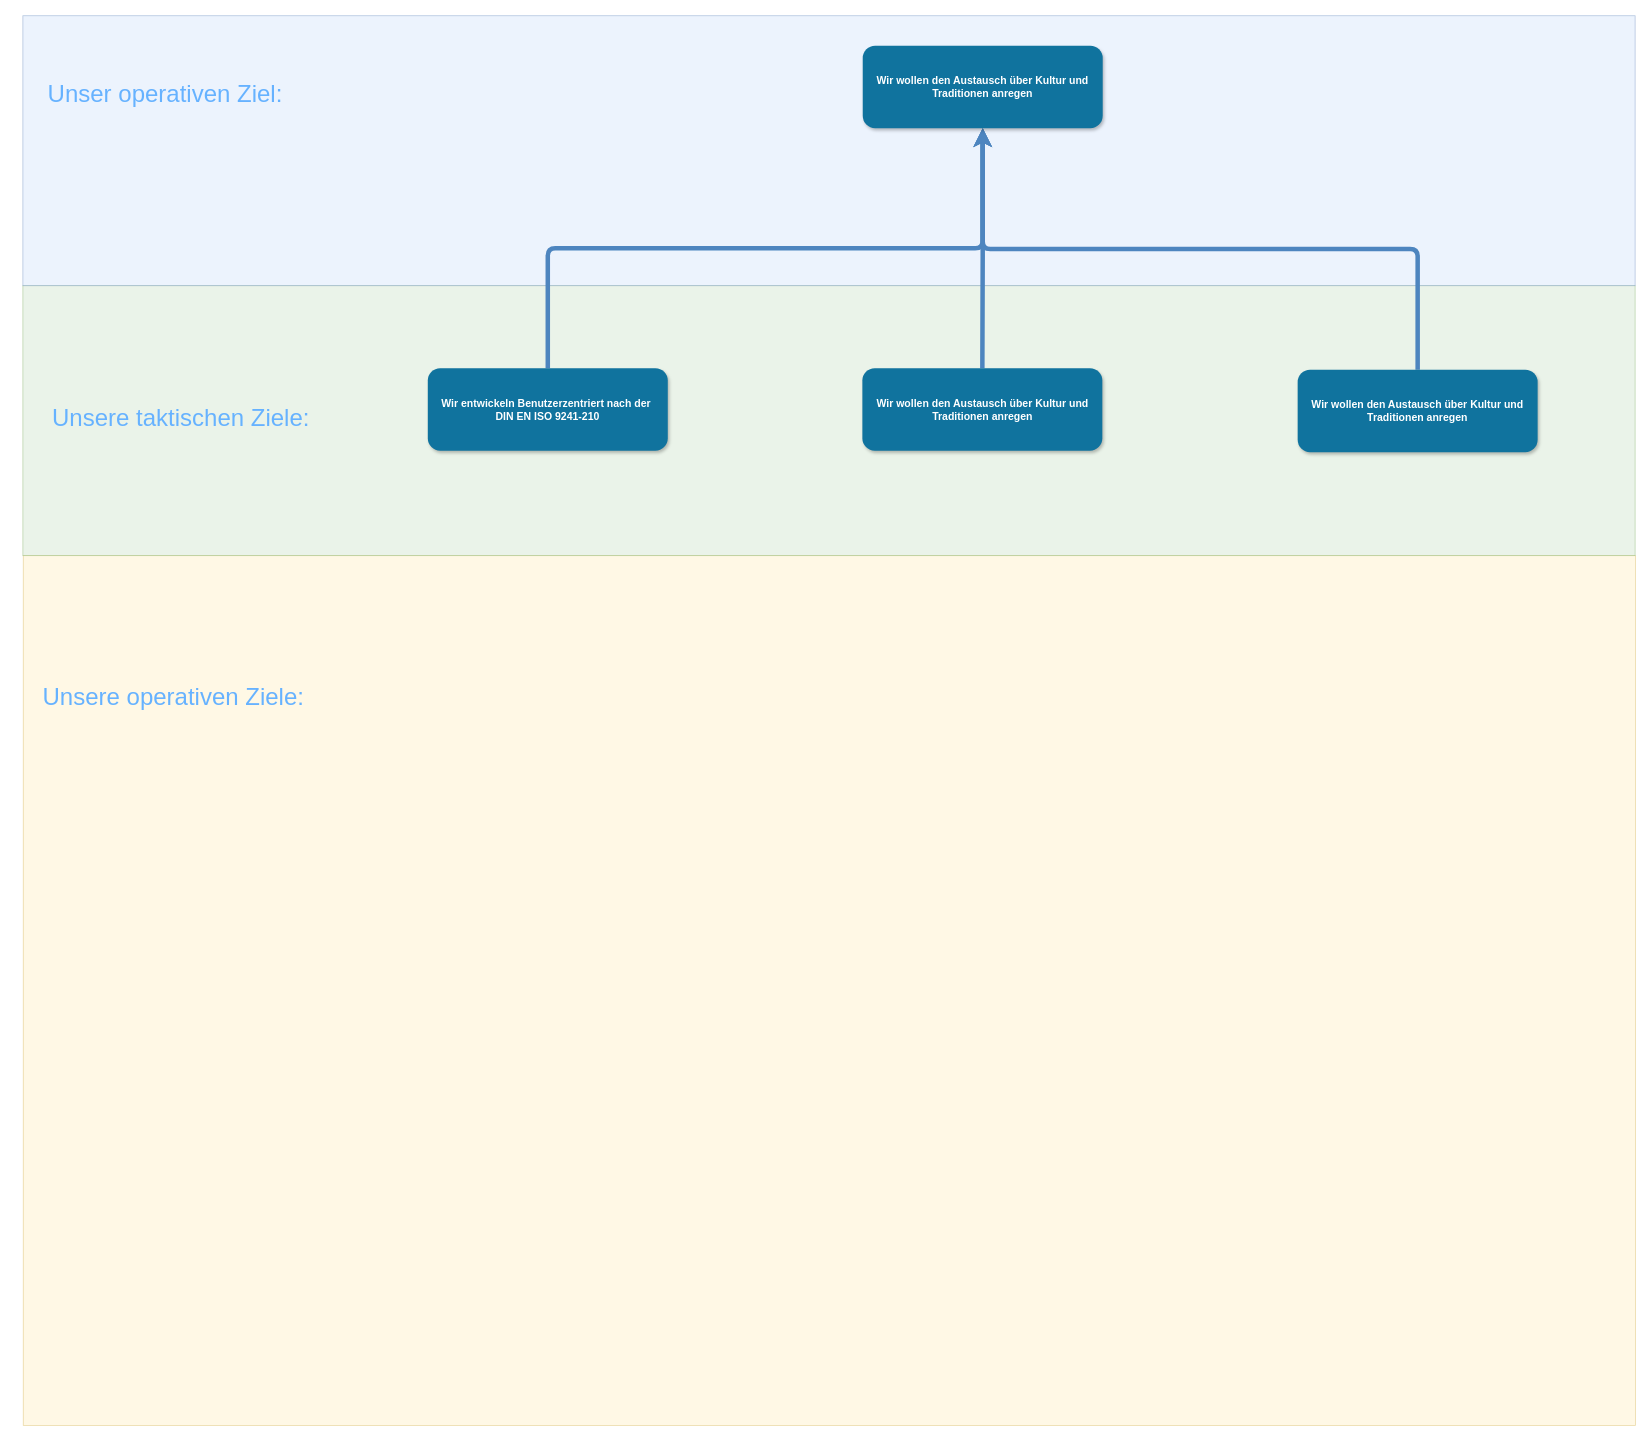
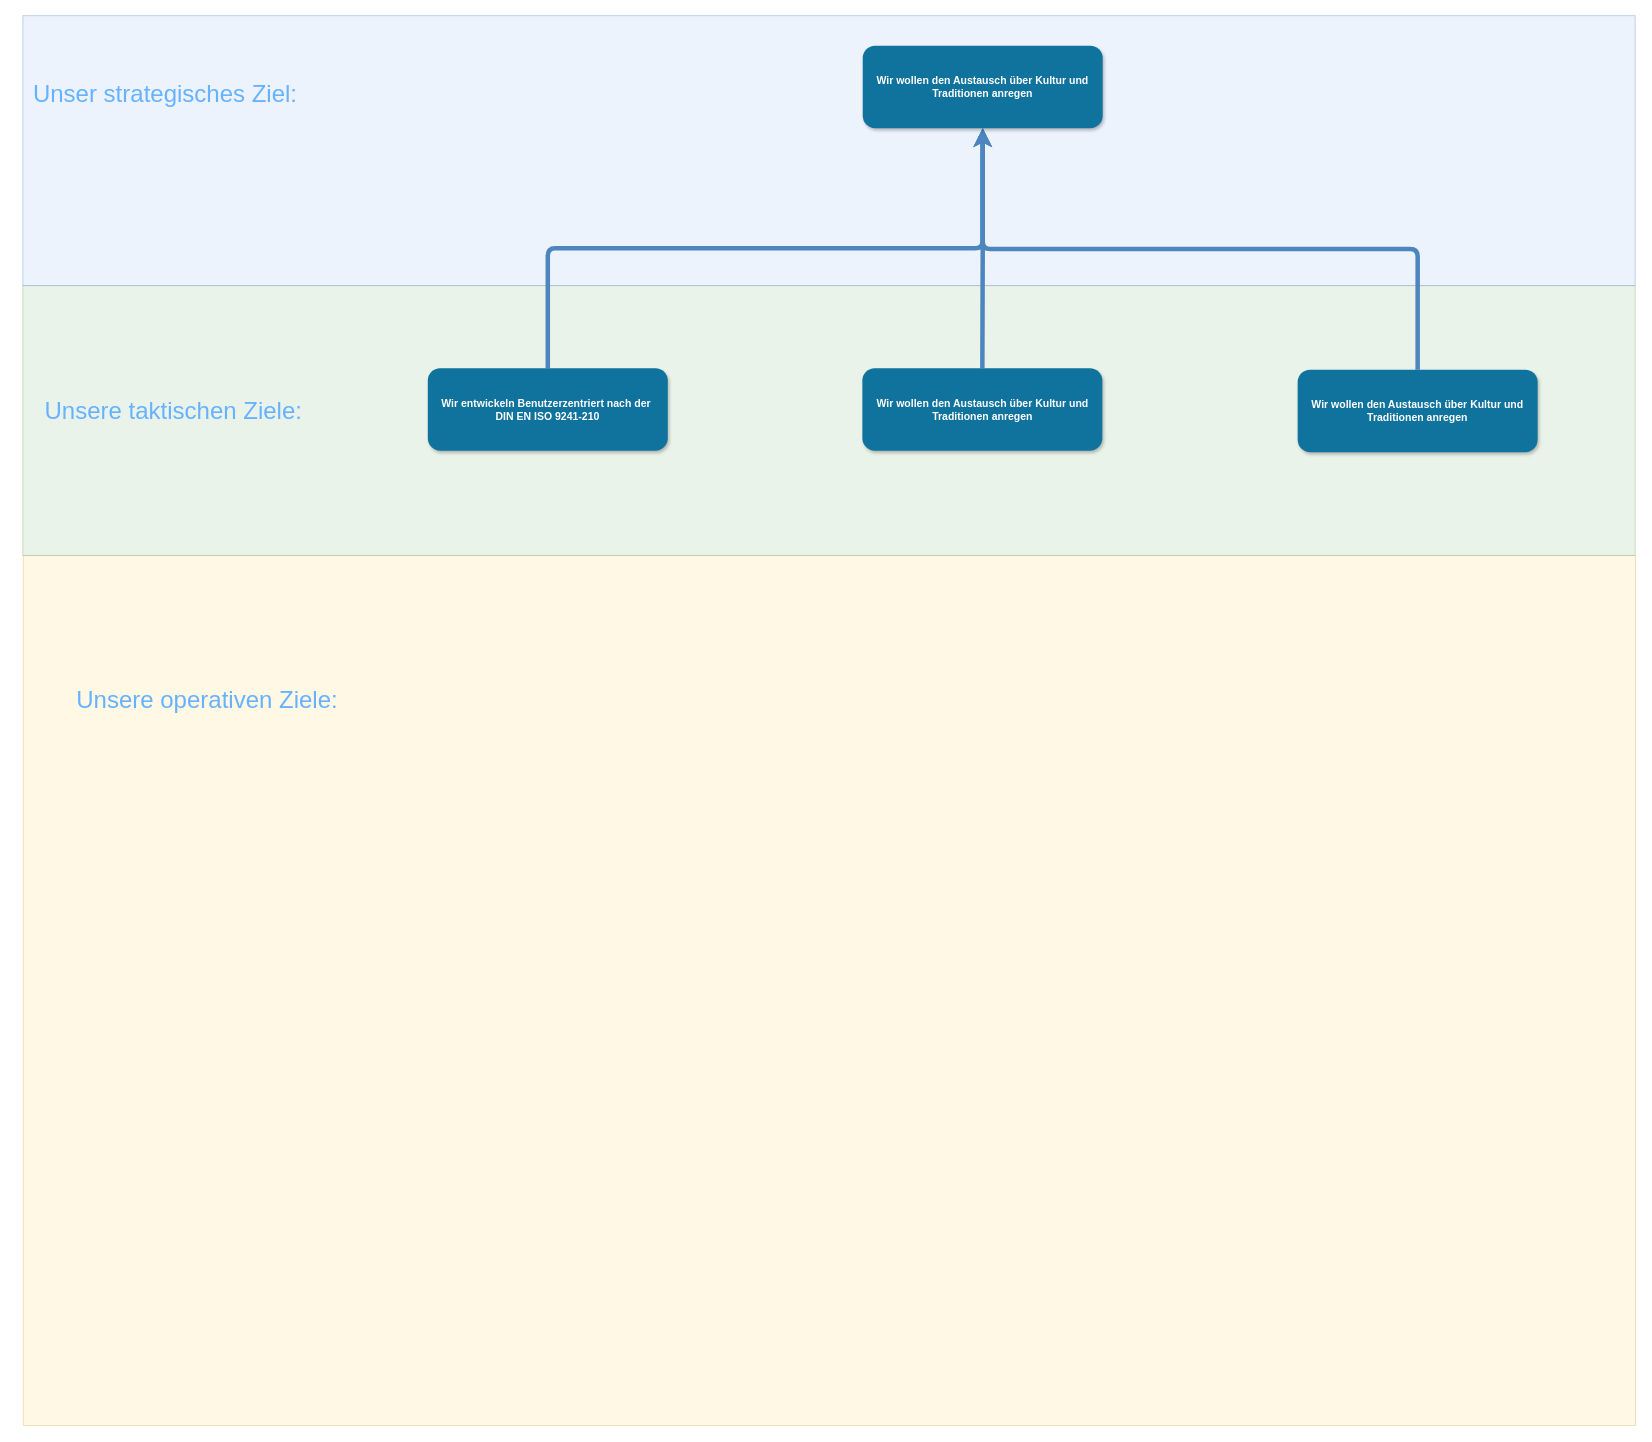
  <mxCell id="0" />
  <mxCell id="1" parent="0" />
  <mxCell id="2" value="" style="rounded=0;whiteSpace=wrap;html=1;labelBackgroundColor=none;fontSize=32;strokeColor=#d6b656;fillColor=#fff2cc;opacity=50;" parent="1" vertex="1"><mxGeometry x="30.5" y="740" width="2150" height="1160" as="geometry" /></mxCell>
  <mxCell id="3" value="" style="rounded=0;whiteSpace=wrap;html=1;labelBackgroundColor=none;fontSize=32;strokeColor=#82b366;fillColor=#d5e8d4;opacity=50;" parent="1" vertex="1"><mxGeometry x="30" y="380" width="2150" height="360" as="geometry" /></mxCell>
  <mxCell id="4" value="" style="rounded=0;whiteSpace=wrap;html=1;labelBackgroundColor=none;fontSize=32;strokeColor=#6c8ebf;fillColor=#dae8fc;opacity=50;" parent="1" vertex="1"><mxGeometry x="30" width="2150" height="360" as="geometry" y="20" /></mxCell>
  <mxCell id="5" value="" style="edgeStyle=elbowEdgeStyle;rounded=1;sketch=0;orthogonalLoop=1;jettySize=auto;elbow=vertical;html=1;shadow=0;strokeColor=#4D85BF;strokeWidth=6;fontSize=32;fontColor=#66B2FF;startArrow=classic;startFill=1;endArrow=none;endFill=0;" parent="1" source="8" target="12" edge="1"><mxGeometry relative="1" as="geometry" /></mxCell>
  <mxCell id="6" style="edgeStyle=elbowEdgeStyle;rounded=1;sketch=0;orthogonalLoop=1;jettySize=auto;elbow=vertical;html=1;exitX=0.5;exitY=1;exitDx=0;exitDy=0;entryX=0.5;entryY=0;entryDx=0;entryDy=0;shadow=0;startArrow=classic;startFill=1;endArrow=none;endFill=0;strokeColor=#4D85BF;strokeWidth=6;fontSize=32;fontColor=#66B2FF;" parent="1" source="8" target="13" edge="1"><mxGeometry relative="1" as="geometry" /></mxCell>
  <mxCell id="7" style="edgeStyle=elbowEdgeStyle;rounded=1;sketch=0;orthogonalLoop=1;jettySize=auto;elbow=vertical;html=1;exitX=0.5;exitY=1;exitDx=0;exitDy=0;entryX=0.5;entryY=0;entryDx=0;entryDy=0;shadow=0;startArrow=classic;startFill=1;endArrow=none;endFill=0;strokeColor=#4D85BF;strokeWidth=6;fontSize=32;fontColor=#66B2FF;" parent="1" source="8" target="14" edge="1"><mxGeometry relative="1" as="geometry" /></mxCell>
  <mxCell id="8" value="Wir wollen den Austausch über Kultur und Traditionen anregen" style="rounded=1;fillColor=#10739E;strokeColor=none;shadow=1;gradientColor=none;fontStyle=1;fontColor=#FFFFFF;fontSize=14;html=1;whiteSpace=wrap;" parent="1" vertex="1"><mxGeometry x="1150" y="60" width="320" height="110" as="geometry" /></mxCell>
- <mxCell id="9" value="Unser operativen Ziel:" style="text;html=1;strokeColor=none;fillColor=none;align=center;verticalAlign=middle;whiteSpace=wrap;rounded=0;fontSize=32;fontColor=#66B2FF;labelBorderColor=none;labelBackgroundColor=none;" parent="1" vertex="1"><mxGeometry x="20" y="97.5" width="400" height="55" as="geometry" /></mxCell>
- <mxCell id="10" value="Unsere taktischen Ziele:" style="text;html=1;strokeColor=none;fillColor=none;align=center;verticalAlign=middle;whiteSpace=wrap;rounded=0;fontSize=32;fontColor=#66B2FF;labelBorderColor=none;labelBackgroundColor=none;" parent="1" vertex="1"><mxGeometry x="40.5" y="529.5" width="400" height="55" as="geometry" /></mxCell>
- <mxCell id="11" value="Unsere operativen Ziele:" style="text;html=1;strokeColor=none;fillColor=none;align=center;verticalAlign=middle;whiteSpace=wrap;rounded=0;fontSize=32;fontColor=#66B2FF;labelBorderColor=none;labelBackgroundColor=none;" parent="1" vertex="1"><mxGeometry x="30.5" y="900" width="400" height="55" as="geometry" /></mxCell>
+ <mxCell id="9" value="Unser strategisches Ziel:" style="text;html=1;strokeColor=none;fillColor=none;align=center;verticalAlign=middle;whiteSpace=wrap;rounded=0;fontSize=32;fontColor=#66B2FF;labelBorderColor=none;labelBackgroundColor=none;" parent="1" vertex="1"><mxGeometry x="20" y="97.5" width="400" height="55" as="geometry" /></mxCell>
+ <mxCell id="10" value="Unsere taktischen Ziele:" style="text;html=1;strokeColor=none;fillColor=none;align=center;verticalAlign=middle;whiteSpace=wrap;rounded=0;fontSize=32;fontColor=#66B2FF;labelBorderColor=none;labelBackgroundColor=none;" parent="1" vertex="1"><mxGeometry x="30.5" y="519.5" width="400" height="55" as="geometry" /></mxCell>
+ <mxCell id="11" value="Unsere operativen Ziele:" style="text;html=1;strokeColor=none;fillColor=none;align=center;verticalAlign=middle;whiteSpace=wrap;rounded=0;fontSize=32;fontColor=#66B2FF;labelBorderColor=none;labelBackgroundColor=none;" parent="1" vertex="1"><mxGeometry x="75.5" y="905" width="400" height="55" as="geometry" /></mxCell>
  <mxCell id="12" value="Wir entwickeln Benutzerzentriert nach der&amp;nbsp;&lt;br&gt;&lt;div&gt;DIN EN ISO 9241-210&lt;/div&gt;" style="rounded=1;fillColor=#10739E;strokeColor=none;shadow=1;gradientColor=none;fontStyle=1;fontColor=#FFFFFF;fontSize=14;html=1;whiteSpace=wrap;" parent="1" vertex="1"><mxGeometry x="570" y="490" width="320" height="110" as="geometry" /></mxCell>
  <mxCell id="13" value="Wir wollen den Austausch über Kultur und Traditionen anregen" style="rounded=1;fillColor=#10739E;strokeColor=none;shadow=1;gradientColor=none;fontStyle=1;fontColor=#FFFFFF;fontSize=14;html=1;whiteSpace=wrap;" parent="1" vertex="1"><mxGeometry x="1149.5" y="490" width="320" height="110" as="geometry" /></mxCell>
  <mxCell id="14" value="Wir wollen den Austausch über Kultur und Traditionen anregen" style="rounded=1;fillColor=#10739E;strokeColor=none;shadow=1;gradientColor=none;fontStyle=1;fontColor=#FFFFFF;fontSize=14;html=1;whiteSpace=wrap;" parent="1" vertex="1"><mxGeometry x="1730" y="492" width="320" height="110" as="geometry" /></mxCell>
